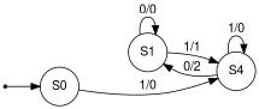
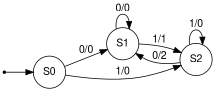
  digraph {
    fontname="Helvetica,Arial,sans-serif"
    rankdir=LR
    node [fontname="Helvetica,Arial,sans-serif" shape=circle]
    edge [fontname="Helvetica,Arial,sans-serif"]
    S [shape=point]
    S0
    S1
-   S2 [label=S4]
+   S2
    S -> S0
+   S0 -> S1 [label="0/0"]
    S0 -> S2 [label="1/0"]
    S1 -> S1 [label="0/0"]
    S1 -> S2 [label="1/1"]
    S2 -> S1 [label="0/2"]
    S2 -> S2 [label="1/0"]
  }
